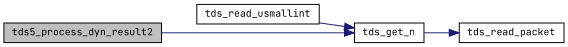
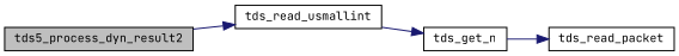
  digraph {
    fontname="JetBrains Mono"
    rankdir=LR
    node [color=black fillcolor=white fontname="JetBrains Mono" fontsize=10 shape=record style=filled]
    edge [color=midnightblue fontname="JetBrains Mono" fontsize=10 labelfontname=Helvetica labelfontsize=10 style=solid]
    n1 [fillcolor=grey75 fontcolor=black height=0.2 label=tds5_process_dyn_result2 width=0.4]
    n2 [height=0.2 label=tds_read_usmallint width=0.4]
    n3 [height=0.2 label=tds_get_n width=0.4]
    n4 [height=0.2 label=tds_read_packet width=0.4]
-   n1 -> n3
+   n1 -> n2
    n2 -> n3
    n3 -> n4
  }
